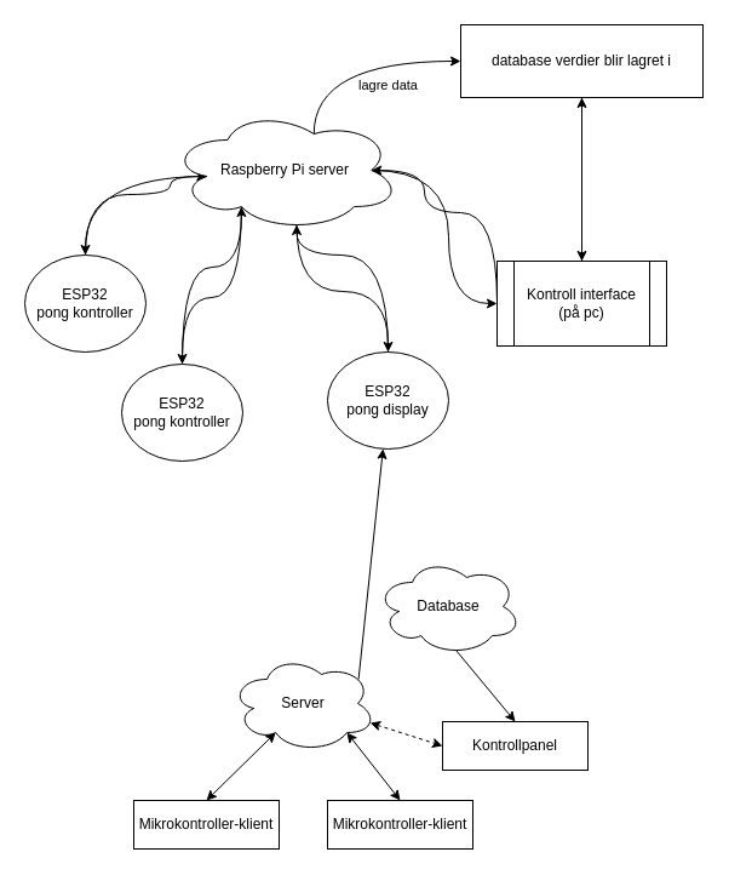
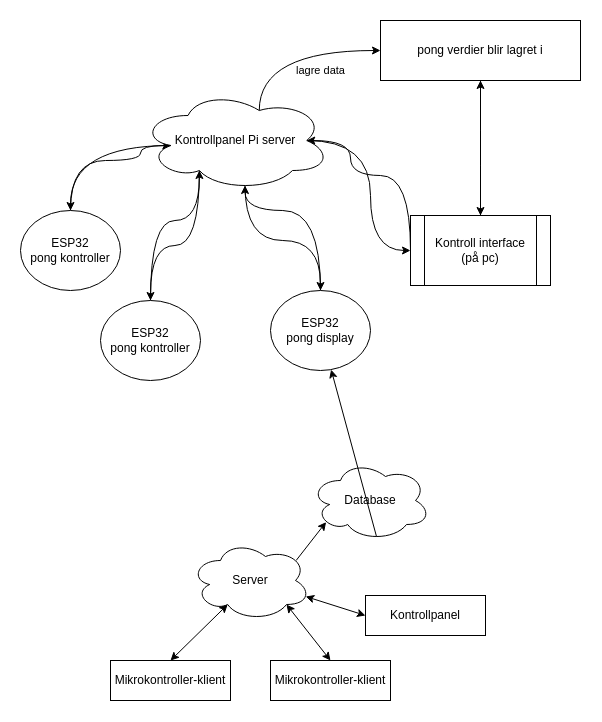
  <mxCell id="0" />
  <mxCell id="1" parent="0" />
  <mxCell id="2" style="edgeStyle=orthogonalEdgeStyle;curved=1;rounded=0;orthogonalLoop=1;jettySize=auto;html=1;exitX=0.5;exitY=0;exitDx=0;exitDy=0;entryX=0.31;entryY=0.8;entryDx=0;entryDy=0;entryPerimeter=0;" parent="1" source="3" target="14" edge="1"><mxGeometry relative="1" as="geometry"><Array as="points"><mxPoint x="150" y="220" /><mxPoint x="199" y="220" /></Array></mxGeometry></mxCell>
  <mxCell id="3" value="ESP32&lt;br&gt;pong kontroller" style="ellipse;whiteSpace=wrap;html=1;" parent="1" vertex="1"><mxGeometry x="100" y="300" width="100" height="80" as="geometry" /></mxCell>
  <mxCell id="4" style="edgeStyle=orthogonalEdgeStyle;curved=1;rounded=0;orthogonalLoop=1;jettySize=auto;html=1;exitX=0.5;exitY=0;exitDx=0;exitDy=0;entryX=0.16;entryY=0.55;entryDx=0;entryDy=0;entryPerimeter=0;" parent="1" source="5" target="14" edge="1"><mxGeometry relative="1" as="geometry"><Array as="points"><mxPoint x="70" y="160" /><mxPoint x="140" y="160" /><mxPoint x="140" y="145" /></Array></mxGeometry></mxCell>
  <mxCell id="5" value="ESP32&lt;br&gt;pong kontroller" style="ellipse;whiteSpace=wrap;html=1;" parent="1" vertex="1"><mxGeometry x="20" y="210" width="100" height="80" as="geometry" /></mxCell>
  <mxCell id="6" style="edgeStyle=orthogonalEdgeStyle;curved=1;rounded=0;orthogonalLoop=1;jettySize=auto;html=1;exitX=0.5;exitY=0;exitDx=0;exitDy=0;entryX=0.55;entryY=0.95;entryDx=0;entryDy=0;entryPerimeter=0;" parent="1" source="7" target="14" edge="1"><mxGeometry relative="1" as="geometry"><Array as="points"><mxPoint x="320" y="210" /><mxPoint x="245" y="210" /></Array></mxGeometry></mxCell>
  <mxCell id="7" value="ESP32&lt;br&gt;pong display" style="ellipse;whiteSpace=wrap;html=1;" parent="1" vertex="1"><mxGeometry x="270" y="290" width="100" height="80" as="geometry" /></mxCell>
  <mxCell id="8" style="edgeStyle=orthogonalEdgeStyle;rounded=0;orthogonalLoop=1;jettySize=auto;html=1;exitX=0.625;exitY=0.2;exitDx=0;exitDy=0;exitPerimeter=0;curved=1;entryX=0;entryY=0.5;entryDx=0;entryDy=0;" parent="1" source="14" target="19" edge="1"><mxGeometry relative="1" as="geometry"><mxPoint x="290" y="40" as="targetPoint" /><Array as="points"><mxPoint x="259" y="50" /></Array></mxGeometry></mxCell>
  <mxCell id="9" value="lagre data" style="edgeLabel;html=1;align=center;verticalAlign=middle;resizable=0;points=[];" parent="8" vertex="1" connectable="0"><mxGeometry x="0.062" y="-11" relative="1" as="geometry"><mxPoint x="24.64" y="8.96" as="offset" /></mxGeometry></mxCell>
  <mxCell id="10" style="edgeStyle=orthogonalEdgeStyle;curved=1;rounded=0;orthogonalLoop=1;jettySize=auto;html=1;exitX=0.31;exitY=0.8;exitDx=0;exitDy=0;exitPerimeter=0;entryX=0.5;entryY=0;entryDx=0;entryDy=0;" parent="1" source="14" target="3" edge="1"><mxGeometry relative="1" as="geometry" /></mxCell>
  <mxCell id="11" style="edgeStyle=orthogonalEdgeStyle;curved=1;rounded=0;orthogonalLoop=1;jettySize=auto;html=1;exitX=0.55;exitY=0.95;exitDx=0;exitDy=0;exitPerimeter=0;entryX=0.5;entryY=0;entryDx=0;entryDy=0;" parent="1" source="14" target="7" edge="1"><mxGeometry relative="1" as="geometry" /></mxCell>
  <mxCell id="12" style="edgeStyle=orthogonalEdgeStyle;curved=1;rounded=0;orthogonalLoop=1;jettySize=auto;html=1;exitX=0.875;exitY=0.5;exitDx=0;exitDy=0;exitPerimeter=0;entryX=0;entryY=0.5;entryDx=0;entryDy=0;" parent="1" source="14" target="17" edge="1"><mxGeometry relative="1" as="geometry" /></mxCell>
  <mxCell id="13" style="edgeStyle=orthogonalEdgeStyle;curved=1;rounded=0;orthogonalLoop=1;jettySize=auto;html=1;exitX=0.16;exitY=0.55;exitDx=0;exitDy=0;exitPerimeter=0;entryX=0.5;entryY=0;entryDx=0;entryDy=0;" parent="1" source="14" target="5" edge="1"><mxGeometry relative="1" as="geometry"><Array as="points"><mxPoint x="70" y="145" /></Array></mxGeometry></mxCell>
- <mxCell id="14" value="Raspberry Pi server" style="ellipse;shape=cloud;whiteSpace=wrap;html=1;" parent="1" vertex="1"><mxGeometry x="140" y="90" width="190" height="100" as="geometry" /></mxCell>
+ <mxCell id="14" value="Kontrollpanel Pi server" style="ellipse;shape=cloud;whiteSpace=wrap;html=1;" parent="1" vertex="1"><mxGeometry x="140" y="90" width="190" height="100" as="geometry" /></mxCell>
  <mxCell id="15" style="edgeStyle=orthogonalEdgeStyle;curved=1;rounded=0;orthogonalLoop=1;jettySize=auto;html=1;exitX=0.5;exitY=0;exitDx=0;exitDy=0;entryX=0.5;entryY=1;entryDx=0;entryDy=0;" parent="1" source="17" target="19" edge="1"><mxGeometry relative="1" as="geometry" /></mxCell>
  <mxCell id="16" style="edgeStyle=orthogonalEdgeStyle;curved=1;rounded=0;orthogonalLoop=1;jettySize=auto;html=1;exitX=0;exitY=0.5;exitDx=0;exitDy=0;entryX=0.875;entryY=0.5;entryDx=0;entryDy=0;entryPerimeter=0;" parent="1" source="17" target="14" edge="1"><mxGeometry relative="1" as="geometry"><Array as="points"><mxPoint x="350" y="175" /><mxPoint x="350" y="140" /></Array></mxGeometry></mxCell>
  <mxCell id="17" value="Kontroll interface&lt;br&gt;(på pc)" style="shape=process;whiteSpace=wrap;html=1;backgroundOutline=1;" parent="1" vertex="1"><mxGeometry x="410" y="215" width="140" height="70" as="geometry" /></mxCell>
  <mxCell id="18" style="edgeStyle=orthogonalEdgeStyle;curved=1;rounded=0;orthogonalLoop=1;jettySize=auto;html=1;exitX=0.5;exitY=1;exitDx=0;exitDy=0;entryX=0.5;entryY=0;entryDx=0;entryDy=0;" parent="1" source="19" target="17" edge="1"><mxGeometry relative="1" as="geometry" /></mxCell>
- <mxCell id="19" value="database verdier blir lagret i" style="rounded=0;whiteSpace=wrap;html=1;" parent="1" vertex="1"><mxGeometry x="380" y="20" width="200" height="60" as="geometry" /></mxCell>
+ <mxCell id="19" value="pong verdier blir lagret i" style="rounded=0;whiteSpace=wrap;html=1;" parent="1" vertex="1"><mxGeometry x="380" y="20" width="200" height="60" as="geometry" /></mxCell>
  <mxCell id="20" value="Server" style="ellipse;shape=cloud;whiteSpace=wrap;html=1;" vertex="1" parent="1"><mxGeometry x="190" y="540" width="120" height="80" as="geometry" /></mxCell>
  <mxCell id="21" value="Database" style="ellipse;shape=cloud;whiteSpace=wrap;html=1;" vertex="1" parent="1"><mxGeometry x="310" y="460" width="120" height="80" as="geometry" /></mxCell>
  <mxCell id="22" value="Kontrollpanel" style="rounded=0;whiteSpace=wrap;html=1;" vertex="1" parent="1"><mxGeometry x="365" y="595" width="120" height="40" as="geometry" /></mxCell>
  <mxCell id="23" value="Mikrokontroller-klient" style="rounded=0;whiteSpace=wrap;html=1;" vertex="1" parent="1"><mxGeometry x="270" y="660" width="120" height="40" as="geometry" /></mxCell>
  <mxCell id="24" value="Mikrokontroller-klient" style="rounded=0;whiteSpace=wrap;html=1;" vertex="1" parent="1"><mxGeometry x="110" y="660" width="120" height="40" as="geometry" /></mxCell>
  <mxCell id="25" value="" style="endArrow=classic;startArrow=classic;html=1;entryX=0.31;entryY=0.8;entryDx=0;entryDy=0;entryPerimeter=0;exitX=0.5;exitY=0;exitDx=0;exitDy=0;" edge="1" parent="1" source="24" target="20"><mxGeometry width="50" height="50" relative="1" as="geometry"><mxPoint x="125" y="660" as="sourcePoint" /><mxPoint x="175" y="610" as="targetPoint" /><Array as="points" /></mxGeometry></mxCell>
  <mxCell id="26" value="" style="endArrow=classic;startArrow=classic;html=1;exitX=0.8;exitY=0.8;exitDx=0;exitDy=0;exitPerimeter=0;entryX=0.5;entryY=0;entryDx=0;entryDy=0;" edge="1" parent="1" source="20" target="23"><mxGeometry width="50" height="50" relative="1" as="geometry"><mxPoint x="320" y="560" as="sourcePoint" /><mxPoint x="370" y="510" as="targetPoint" /><Array as="points" /></mxGeometry></mxCell>
- <mxCell id="27" value="" style="endArrow=classic;startArrow=classic;html=1;exitX=0.96;exitY=0.7;exitDx=0;exitDy=0;exitPerimeter=0;entryX=0;entryY=0.5;entryDx=0;entryDy=0;dashed=1;" edge="1" parent="1" source="20" target="22"><mxGeometry width="50" height="50" relative="1" as="geometry"><mxPoint x="320" y="560" as="sourcePoint" /><mxPoint x="370" y="510" as="targetPoint" /></mxGeometry></mxCell>
- <mxCell id="28" value="" style="endArrow=classic;html=1;exitX=0.88;exitY=0.25;exitDx=0;exitDy=0;exitPerimeter=0;" edge="1" parent="1" source="20" target="7"><mxGeometry width="50" height="50" relative="1" as="geometry"><mxPoint x="320" y="560" as="sourcePoint" /><mxPoint x="370" y="510" as="targetPoint" /></mxGeometry></mxCell>
- <mxCell id="29" value="" style="endArrow=classic;html=1;exitX=0.55;exitY=0.95;exitDx=0;exitDy=0;exitPerimeter=0;entryX=0.5;entryY=0;entryDx=0;entryDy=0;" edge="1" parent="1" source="21" target="22"><mxGeometry width="50" height="50" relative="1" as="geometry"><mxPoint x="320" y="560" as="sourcePoint" /><mxPoint x="370" y="510" as="targetPoint" /></mxGeometry></mxCell>
+ <mxCell id="27" value="" style="endArrow=classic;startArrow=classic;html=1;exitX=0.96;exitY=0.7;exitDx=0;exitDy=0;exitPerimeter=0;entryX=0;entryY=0.5;entryDx=0;entryDy=0;" edge="1" parent="1" source="20" target="22"><mxGeometry width="50" height="50" relative="1" as="geometry"><mxPoint x="320" y="560" as="sourcePoint" /><mxPoint x="370" y="510" as="targetPoint" /></mxGeometry></mxCell>
+ <mxCell id="28" value="" style="endArrow=classic;html=1;exitX=0.88;exitY=0.25;exitDx=0;exitDy=0;exitPerimeter=0;entryX=0.13;entryY=0.77;entryDx=0;entryDy=0;entryPerimeter=0;" edge="1" parent="1" source="20" target="21"><mxGeometry width="50" height="50" relative="1" as="geometry"><mxPoint x="320" y="560" as="sourcePoint" /><mxPoint x="370" y="510" as="targetPoint" /></mxGeometry></mxCell>
+ <mxCell id="29" value="" style="endArrow=classic;html=1;exitX=0.55;exitY=0.95;exitDx=0;exitDy=0;exitPerimeter=0;" edge="1" parent="1" source="21" target="7"><mxGeometry width="50" height="50" relative="1" as="geometry"><mxPoint x="320" y="560" as="sourcePoint" /><mxPoint x="370" y="510" as="targetPoint" /></mxGeometry></mxCell>
